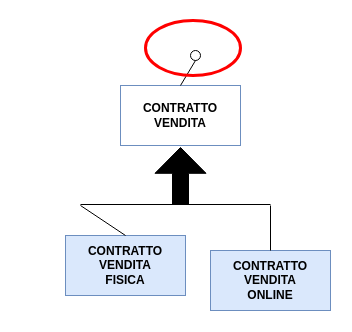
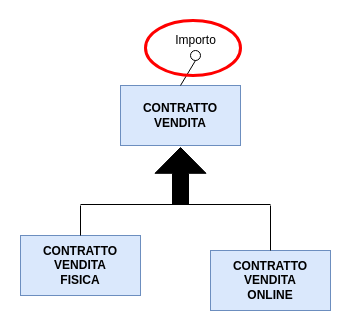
  <mxCell id="0" />
  <mxCell id="1" parent="0" />
  <mxCell id="2" value="&lt;b&gt;CONTRATTO VENDITA&lt;br&gt;ONLINE&lt;br&gt;&lt;/b&gt;" style="whiteSpace=wrap;html=1;align=center;fillColor=#dae8fc;strokeColor=#6c8ebf;" vertex="1" parent="1"><mxGeometry x="210" y="250" width="120" height="60" as="geometry" /></mxCell>
- <mxCell id="3" value="&lt;b&gt;CONTRATTO &lt;br&gt;VENDITA&lt;br&gt;FISICA&lt;br&gt;&lt;/b&gt;" style="whiteSpace=wrap;html=1;align=center;fillColor=#dae8fc;strokeColor=#6c8ebf;" vertex="1" parent="1"><mxGeometry x="65" y="235" width="120" height="60" as="geometry" /></mxCell>
+ <mxCell id="3" value="&lt;b&gt;CONTRATTO &lt;br&gt;VENDITA&lt;br&gt;FISICA&lt;br&gt;&lt;/b&gt;" style="whiteSpace=wrap;html=1;align=center;fillColor=#dae8fc;strokeColor=#6c8ebf;" vertex="1" parent="1"><mxGeometry x="20" y="235" width="120" height="60" as="geometry" /></mxCell>
  <mxCell id="4" value="" style="endArrow=none;html=1;rounded=0;exitX=0.5;exitY=0;exitDx=0;exitDy=0;" edge="1" parent="1" source="3"><mxGeometry relative="1" as="geometry"><mxPoint x="350" y="355" as="sourcePoint" /><mxPoint x="80" y="205" as="targetPoint" /></mxGeometry></mxCell>
  <mxCell id="5" value="" style="endArrow=none;html=1;rounded=0;exitX=0.5;exitY=0;exitDx=0;exitDy=0;" edge="1" parent="1" source="2"><mxGeometry relative="1" as="geometry"><mxPoint x="290" y="220" as="sourcePoint" /><mxPoint x="270" y="205" as="targetPoint" /></mxGeometry></mxCell>
  <mxCell id="6" value="" style="shape=flexArrow;endArrow=classic;html=1;width=16;endSize=8.27;endWidth=34;fillColor=#000000;" edge="1" parent="1"><mxGeometry width="50" height="50" relative="1" as="geometry"><mxPoint x="180" y="204" as="sourcePoint" /><mxPoint x="180" y="146.5" as="targetPoint" /></mxGeometry></mxCell>
  <mxCell id="7" value="" style="endArrow=none;html=1;rounded=0;" edge="1" parent="1"><mxGeometry relative="1" as="geometry"><mxPoint x="80" y="204" as="sourcePoint" /><mxPoint x="270" y="204" as="targetPoint" /></mxGeometry></mxCell>
- <mxCell id="8" value="&lt;b&gt;CONTRATTO VENDITA&lt;br&gt;&lt;/b&gt;" style="whiteSpace=wrap;html=1;align=center;fillColor=#ffffff;strokeColor=#6c8ebf;" vertex="1" parent="1"><mxGeometry x="120" y="85" width="120" height="60" as="geometry" /></mxCell>
+ <mxCell id="8" value="&lt;b&gt;CONTRATTO VENDITA&lt;br&gt;&lt;/b&gt;" style="whiteSpace=wrap;html=1;align=center;fillColor=#dae8fc;strokeColor=#6c8ebf;" vertex="1" parent="1"><mxGeometry x="120" y="85" width="120" height="60" as="geometry" /></mxCell>
  <mxCell id="9" value="" style="ellipse;whiteSpace=wrap;html=1;align=center;fontSize=15;fillColor=#FFFFFF;" vertex="1" parent="1"><mxGeometry x="190" y="50" width="10" height="10" as="geometry" /></mxCell>
  <mxCell id="10" value="" style="endArrow=none;html=1;rounded=0;exitX=0.5;exitY=0;exitDx=0;exitDy=0;entryX=0.5;entryY=1;entryDx=0;entryDy=0;" edge="1" parent="1" source="8" target="9"><mxGeometry relative="1" as="geometry"><mxPoint x="-10" y="210" as="sourcePoint" /><mxPoint x="150" y="210" as="targetPoint" /></mxGeometry></mxCell>
+ <mxCell id="11" value="Importo" style="text;html=1;align=center;verticalAlign=middle;resizable=0;points=[];autosize=1;" vertex="1" parent="1"><mxGeometry x="165" y="30" width="60" height="20" as="geometry" /></mxCell>
  <mxCell id="12" value="" style="ellipse;whiteSpace=wrap;html=1;align=center;fillColor=none;rotation=0;strokeColor=#FF0000;strokeWidth=3;" vertex="1" parent="1"><mxGeometry x="145" y="20" width="95" height="55" as="geometry" /></mxCell>
